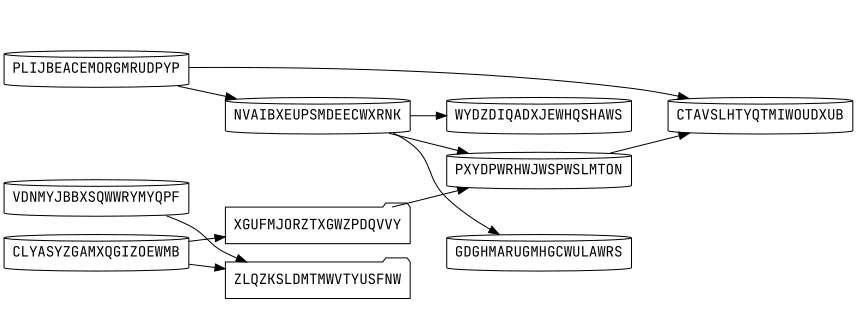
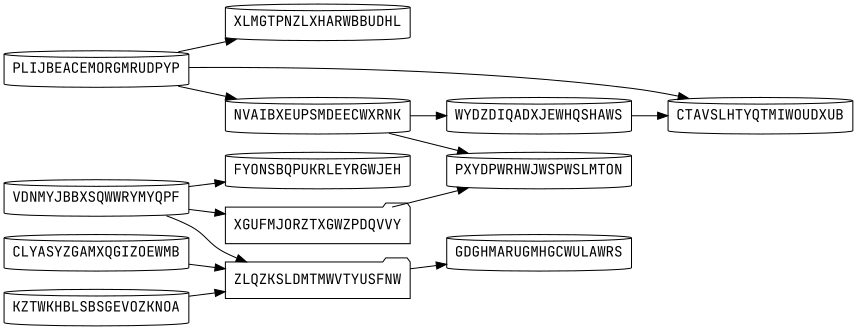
  digraph {
    fontname="JetBrains Mono"
    rankdir=LR
    node [Weight=16 fontname="JetBrains Mono" shape=cylinder]
    edge [Weight=17 fontname="JetBrains Mono"]
    VDNMYJBBXSQWWRYMYQPF [Weight=17]
    XGUFMJORZTXGWZPDQVVY [Weight=15 shape=folder]
+   FYONSBQPUKRLEYRGWJEH
    ZLQZKSLDMTMWVTYUSFNW [Weight=13 shape=folder]
    PXYDPWRHWJWSPWSLMTON [Weight=19]
    PLIJBEACEMORGMRUDPYP
+   XLMGTPNZLXHARWBBUDHL
    NVAIBXEUPSMDEECWXRNK [Weight=18]
    CTAVSLHTYQTMIWOUDXUB [Weight=13]
    GDGHMARUGMHGCWULAWRS [Weight=13]
    WYDZDIQADXJEWHQSHAWS [Weight=12]
    CLYASYZGAMXQGIZOEWMB [Weight=19]
-   CLYASYZGAMXQGIZOEWMB -> XGUFMJORZTXGWZPDQVVY [Weight=12]
+   KZTWKHBLSBSGEVOZKNOA
+   VDNMYJBBXSQWWRYMYQPF -> XGUFMJORZTXGWZPDQVVY [Weight=12]
+   VDNMYJBBXSQWWRYMYQPF -> FYONSBQPUKRLEYRGWJEH
    VDNMYJBBXSQWWRYMYQPF -> ZLQZKSLDMTMWVTYUSFNW [Weight=11]
    XGUFMJORZTXGWZPDQVVY -> PXYDPWRHWJWSPWSLMTON [Weight=13]
+   PLIJBEACEMORGMRUDPYP -> XLMGTPNZLXHARWBBUDHL
    PLIJBEACEMORGMRUDPYP -> NVAIBXEUPSMDEECWXRNK [Weight=11]
    PLIJBEACEMORGMRUDPYP -> CTAVSLHTYQTMIWOUDXUB
    NVAIBXEUPSMDEECWXRNK -> PXYDPWRHWJWSPWSLMTON [Weight=20]
-   NVAIBXEUPSMDEECWXRNK -> GDGHMARUGMHGCWULAWRS [Weight=16]
+   ZLQZKSLDMTMWVTYUSFNW -> GDGHMARUGMHGCWULAWRS [Weight=16]
    NVAIBXEUPSMDEECWXRNK -> WYDZDIQADXJEWHQSHAWS [Weight=20]
-   PXYDPWRHWJWSPWSLMTON -> CTAVSLHTYQTMIWOUDXUB [Weight=11]
+   WYDZDIQADXJEWHQSHAWS -> CTAVSLHTYQTMIWOUDXUB [Weight=11]
    CLYASYZGAMXQGIZOEWMB -> ZLQZKSLDMTMWVTYUSFNW [Weight=10]
+   KZTWKHBLSBSGEVOZKNOA -> ZLQZKSLDMTMWVTYUSFNW [Weight=18]
  }
